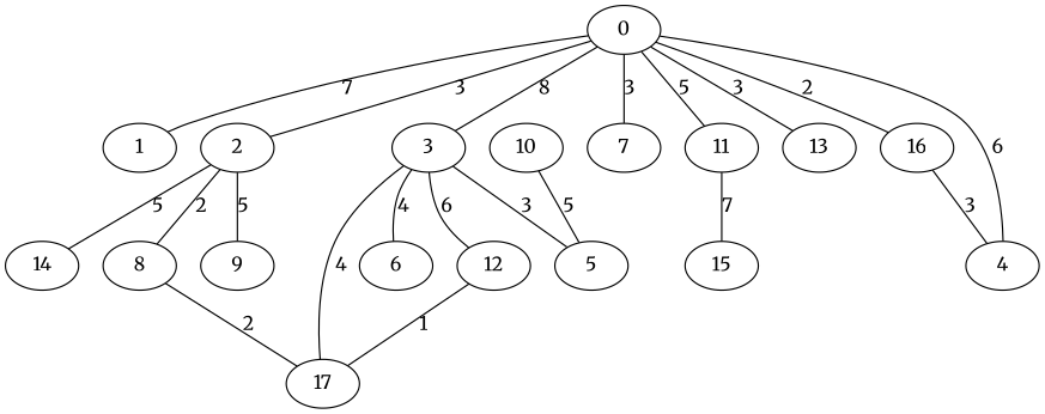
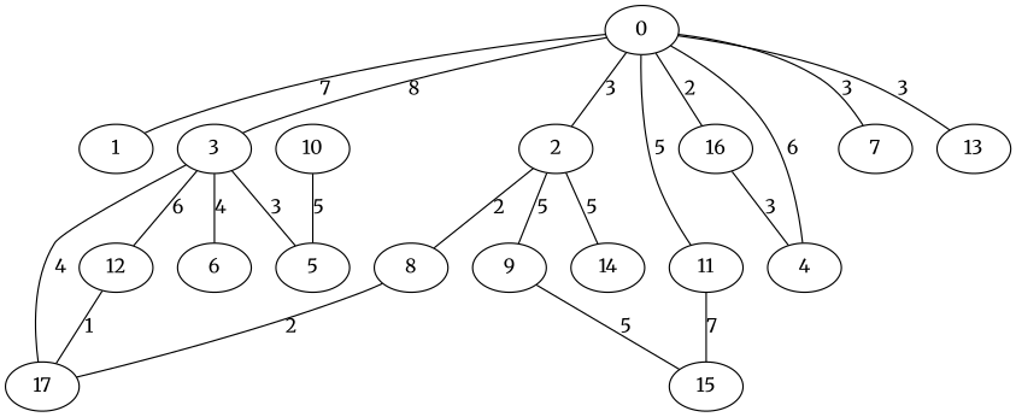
  graph {
    fontname=Merriweather
    node [fontname=Merriweather habit=6 x=6 y=3]
    edge [fontname=Merriweather weight=5]
    0 [y=5]
    1 [x=9]
    2 [x=3 y=5]
    3 [habit=1 x=7 y=8]
    4 [habit=7 x=10 y=5]
    7 [habit=10 y=6]
    11 [habit=1]
    13 [habit=12 x=7]
    16 [habit=4 x=8 y=5]
    8 [habit=1 x=2 y=6]
    9 [habit=4 x=1]
    14 [x=2]
    5 [habit=4 y=10]
    6 [base=2 habit=5 x=9 y=9]
    12 [habit=2 x=3 y=9]
    17 [base=1 habit=4 x=1 y=8]
    15 [habit=3 x=3 y=1]
    10 [habit=8 x=8 y=10]
    0 -- 1 [label=7 weight=7]
    0 -- 2 [label=3 weight=3]
    0 -- 3 [label=8]
    0 -- 4 [label=6 weight=6]
    0 -- 7 [label=3 weight=3]
    0 -- 11 [label=5]
    0 -- 13 [label=3 weight=3]
    0 -- 16 [label=2 weight=2]
    2 -- 8 [label=2 weight=2]
    2 -- 9 [label=5]
    2 -- 14 [label=5]
    3 -- 5 [label=3 weight=3]
    3 -- 6 [label=4 weight=4]
    3 -- 12 [label=6 weight=6]
    3 -- 17 [label=4 weight=4]
    11 -- 15 [label=7 weight=7]
    16 -- 4 [label=3 weight=3]
    8 -- 17 [label=2 weight=2]
+   9 -- 15 [label=5]
    12 -- 17 [label=1 weight=1]
    10 -- 5 [label=5]
  }
